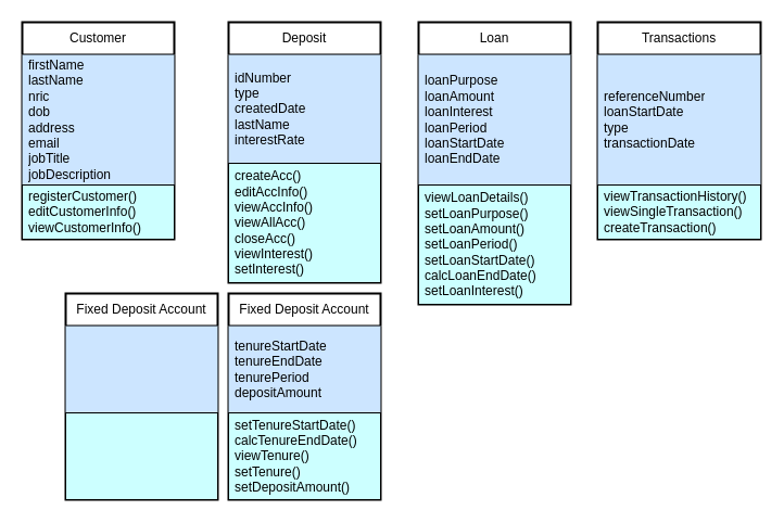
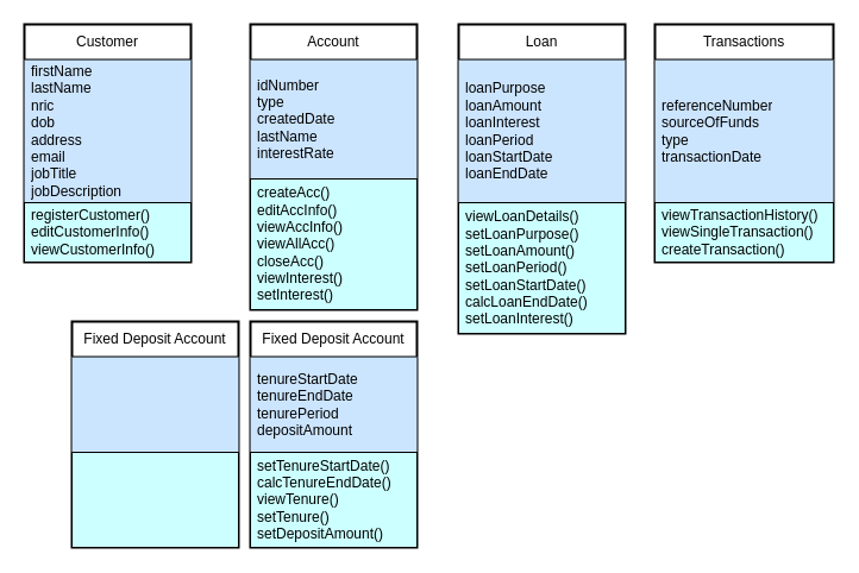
  <mxCell id="0" />
  <mxCell id="1" parent="0" />
  <mxCell id="2" value="Customer" style="swimlane;fontStyle=0;childLayout=stackLayout;horizontal=1;startSize=30;horizontalStack=0;resizeParent=1;resizeParentMax=0;resizeLast=0;collapsible=1;marginBottom=0;whiteSpace=wrap;html=1;strokeColor=#000000;strokeWidth=2;" parent="1" vertex="1"><mxGeometry x="20" y="20" width="140" height="200" as="geometry" /></mxCell>
  <mxCell id="3" value="firstName&lt;br&gt;lastName&lt;br&gt;nric&lt;br&gt;dob&lt;br&gt;address&lt;br&gt;email&lt;br&gt;jobTitle&lt;br&gt;jobDescription" style="text;strokeColor=#000000;fillColor=#CCE5FF;align=left;verticalAlign=middle;spacingLeft=4;spacingRight=4;overflow=hidden;points=[[0,0.5],[1,0.5]];portConstraint=eastwest;rotatable=0;whiteSpace=wrap;html=1;strokeWidth=0;rounded=0;shadow=0;" parent="2" vertex="1"><mxGeometry y="30" width="140" height="120" as="geometry" /></mxCell>
  <mxCell id="4" value="registerCustomer()&lt;br&gt;editCustomerInfo()&lt;br&gt;viewCustomerInfo()" style="text;strokeColor=#000000;fillColor=#CCFFFF;align=left;verticalAlign=middle;spacingLeft=4;spacingRight=4;overflow=hidden;points=[[0,0.5],[1,0.5]];portConstraint=eastwest;rotatable=0;whiteSpace=wrap;html=1;strokeWidth=1;" parent="2" vertex="1"><mxGeometry y="150" width="140" height="50" as="geometry" /></mxCell>
- <mxCell id="5" value="Deposit" style="swimlane;fontStyle=0;childLayout=stackLayout;horizontal=1;startSize=30;horizontalStack=0;resizeParent=1;resizeParentMax=0;resizeLast=0;collapsible=1;marginBottom=0;whiteSpace=wrap;html=1;strokeColor=#000000;strokeWidth=2;" parent="1" vertex="1"><mxGeometry x="210" y="20" width="140" height="240" as="geometry" /></mxCell>
+ <mxCell id="5" value="Account" style="swimlane;fontStyle=0;childLayout=stackLayout;horizontal=1;startSize=30;horizontalStack=0;resizeParent=1;resizeParentMax=0;resizeLast=0;collapsible=1;marginBottom=0;whiteSpace=wrap;html=1;strokeColor=#000000;strokeWidth=2;" parent="1" vertex="1"><mxGeometry x="210" y="20" width="140" height="240" as="geometry" /></mxCell>
  <mxCell id="6" value="idNumber&lt;br&gt;type&lt;br&gt;createdDate&lt;br&gt;lastName&lt;br&gt;interestRate" style="text;strokeColor=#000000;fillColor=#CCE5FF;align=left;verticalAlign=middle;spacingLeft=4;spacingRight=4;overflow=hidden;points=[[0,0.5],[1,0.5]];portConstraint=eastwest;rotatable=0;whiteSpace=wrap;html=1;strokeWidth=0;rounded=0;shadow=0;" parent="5" vertex="1"><mxGeometry y="30" width="140" height="100" as="geometry" /></mxCell>
  <mxCell id="7" value="createAcc()&lt;br&gt;editAccInfo()&lt;br&gt;viewAccInfo()&lt;br&gt;viewAllAcc()&lt;br&gt;closeAcc()&lt;br&gt;viewInterest()&lt;br&gt;setInterest()" style="text;strokeColor=#000000;fillColor=#CCFFFF;align=left;verticalAlign=middle;spacingLeft=4;spacingRight=4;overflow=hidden;points=[[0,0.5],[1,0.5]];portConstraint=eastwest;rotatable=0;whiteSpace=wrap;html=1;strokeWidth=1;" parent="5" vertex="1"><mxGeometry y="130" width="140" height="110" as="geometry" /></mxCell>
  <mxCell id="8" value="Loan" style="swimlane;fontStyle=0;childLayout=stackLayout;horizontal=1;startSize=30;horizontalStack=0;resizeParent=1;resizeParentMax=0;resizeLast=0;collapsible=1;marginBottom=0;whiteSpace=wrap;html=1;strokeColor=#000000;strokeWidth=2;" parent="1" vertex="1"><mxGeometry x="385" y="20" width="140" height="260" as="geometry" /></mxCell>
  <mxCell id="9" value="loanPurpose&lt;br&gt;loanAmount&lt;br&gt;loanInterest&lt;br&gt;loanPeriod&lt;br&gt;loanStartDate&lt;br&gt;loanEndDate" style="text;strokeColor=#000000;fillColor=#CCE5FF;align=left;verticalAlign=middle;spacingLeft=4;spacingRight=4;overflow=hidden;points=[[0,0.5],[1,0.5]];portConstraint=eastwest;rotatable=0;whiteSpace=wrap;html=1;strokeWidth=0;rounded=0;shadow=0;" parent="8" vertex="1"><mxGeometry y="30" width="140" height="120" as="geometry" /></mxCell>
  <mxCell id="10" value="viewLoanDetails()&lt;br&gt;setLoanPurpose()&lt;br&gt;setLoanAmount()&lt;br&gt;setLoanPeriod()&lt;br&gt;setLoanStartDate()&lt;br style=&quot;border-color: var(--border-color);&quot;&gt;calcLoanEndDate()&lt;br style=&quot;border-color: var(--border-color);&quot;&gt;setLoanInterest()" style="text;strokeColor=#000000;fillColor=#CCFFFF;align=left;verticalAlign=middle;spacingLeft=4;spacingRight=4;overflow=hidden;points=[[0,0.5],[1,0.5]];portConstraint=eastwest;rotatable=0;whiteSpace=wrap;html=1;strokeWidth=1;" parent="8" vertex="1"><mxGeometry y="150" width="140" height="110" as="geometry" /></mxCell>
  <mxCell id="11" value="Transactions" style="swimlane;fontStyle=0;childLayout=stackLayout;horizontal=1;startSize=30;horizontalStack=0;resizeParent=1;resizeParentMax=0;resizeLast=0;collapsible=1;marginBottom=0;whiteSpace=wrap;html=1;strokeColor=#000000;strokeWidth=2;" parent="1" vertex="1"><mxGeometry x="550" y="20" width="150" height="200" as="geometry" /></mxCell>
- <mxCell id="12" value="referenceNumber&lt;br&gt;loanStartDate&lt;br&gt;type&lt;br&gt;transactionDate&lt;br&gt;" style="text;strokeColor=#000000;fillColor=#CCE5FF;align=left;verticalAlign=middle;spacingLeft=4;spacingRight=4;overflow=hidden;points=[[0,0.5],[1,0.5]];portConstraint=eastwest;rotatable=0;whiteSpace=wrap;html=1;strokeWidth=0;rounded=0;shadow=0;" parent="11" vertex="1"><mxGeometry y="30" width="150" height="120" as="geometry" /></mxCell>
+ <mxCell id="12" value="referenceNumber&lt;br&gt;sourceOfFunds&lt;br&gt;type&lt;br&gt;transactionDate&lt;br&gt;" style="text;strokeColor=#000000;fillColor=#CCE5FF;align=left;verticalAlign=middle;spacingLeft=4;spacingRight=4;overflow=hidden;points=[[0,0.5],[1,0.5]];portConstraint=eastwest;rotatable=0;whiteSpace=wrap;html=1;strokeWidth=0;rounded=0;shadow=0;" parent="11" vertex="1"><mxGeometry y="30" width="150" height="120" as="geometry" /></mxCell>
  <mxCell id="13" value="viewTransactionHistory()&lt;br&gt;viewSingleTransaction()&lt;br&gt;createTransaction()" style="text;strokeColor=#000000;fillColor=#CCFFFF;align=left;verticalAlign=middle;spacingLeft=4;spacingRight=4;overflow=hidden;points=[[0,0.5],[1,0.5]];portConstraint=eastwest;rotatable=0;whiteSpace=wrap;html=1;strokeWidth=1;" parent="11" vertex="1"><mxGeometry y="150" width="150" height="50" as="geometry" /></mxCell>
  <mxCell id="14" value="Fixed Deposit Account" style="swimlane;fontStyle=0;childLayout=stackLayout;horizontal=1;startSize=30;horizontalStack=0;resizeParent=1;resizeParentMax=0;resizeLast=0;collapsible=1;marginBottom=0;whiteSpace=wrap;html=1;strokeColor=#000000;strokeWidth=2;" vertex="1" parent="1"><mxGeometry x="210" y="270" width="140" height="190" as="geometry" /></mxCell>
  <mxCell id="15" value="tenureStartDate&lt;br style=&quot;border-color: var(--border-color);&quot;&gt;tenureEndDate&lt;br&gt;tenurePeriod&lt;br style=&quot;border-color: var(--border-color);&quot;&gt;depositAmount" style="text;strokeColor=#000000;fillColor=#CCE5FF;align=left;verticalAlign=middle;spacingLeft=4;spacingRight=4;overflow=hidden;points=[[0,0.5],[1,0.5]];portConstraint=eastwest;rotatable=0;whiteSpace=wrap;html=1;strokeWidth=0;rounded=0;shadow=0;" vertex="1" parent="14"><mxGeometry y="30" width="140" height="80" as="geometry" /></mxCell>
  <mxCell id="16" value="setTenureStartDate()&lt;br&gt;calcTenureEndDate()&lt;br&gt;viewTenure()&lt;br style=&quot;border-color: var(--border-color);&quot;&gt;setTenure()&lt;br style=&quot;border-color: var(--border-color);&quot;&gt;setDepositAmount()" style="text;strokeColor=#000000;fillColor=#CCFFFF;align=left;verticalAlign=middle;spacingLeft=4;spacingRight=4;overflow=hidden;points=[[0,0.5],[1,0.5]];portConstraint=eastwest;rotatable=0;whiteSpace=wrap;html=1;strokeWidth=1;" vertex="1" parent="14"><mxGeometry y="110" width="140" height="80" as="geometry" /></mxCell>
  <mxCell id="17" value="Fixed Deposit Account" style="swimlane;fontStyle=0;childLayout=stackLayout;horizontal=1;startSize=30;horizontalStack=0;resizeParent=1;resizeParentMax=0;resizeLast=0;collapsible=1;marginBottom=0;whiteSpace=wrap;html=1;strokeColor=#000000;strokeWidth=2;" vertex="1" parent="1"><mxGeometry x="60" y="270" width="140" height="190" as="geometry" /></mxCell>
  <mxCell id="18" value="" style="text;strokeColor=#000000;fillColor=#CCE5FF;align=left;verticalAlign=middle;spacingLeft=4;spacingRight=4;overflow=hidden;points=[[0,0.5],[1,0.5]];portConstraint=eastwest;rotatable=0;whiteSpace=wrap;html=1;strokeWidth=0;rounded=0;shadow=0;" vertex="1" parent="17"><mxGeometry y="30" width="140" height="80" as="geometry" /></mxCell>
  <mxCell id="19" value="" style="text;strokeColor=#000000;fillColor=#CCFFFF;align=left;verticalAlign=middle;spacingLeft=4;spacingRight=4;overflow=hidden;points=[[0,0.5],[1,0.5]];portConstraint=eastwest;rotatable=0;whiteSpace=wrap;html=1;strokeWidth=1;" vertex="1" parent="17"><mxGeometry y="110" width="140" height="80" as="geometry" /></mxCell>
